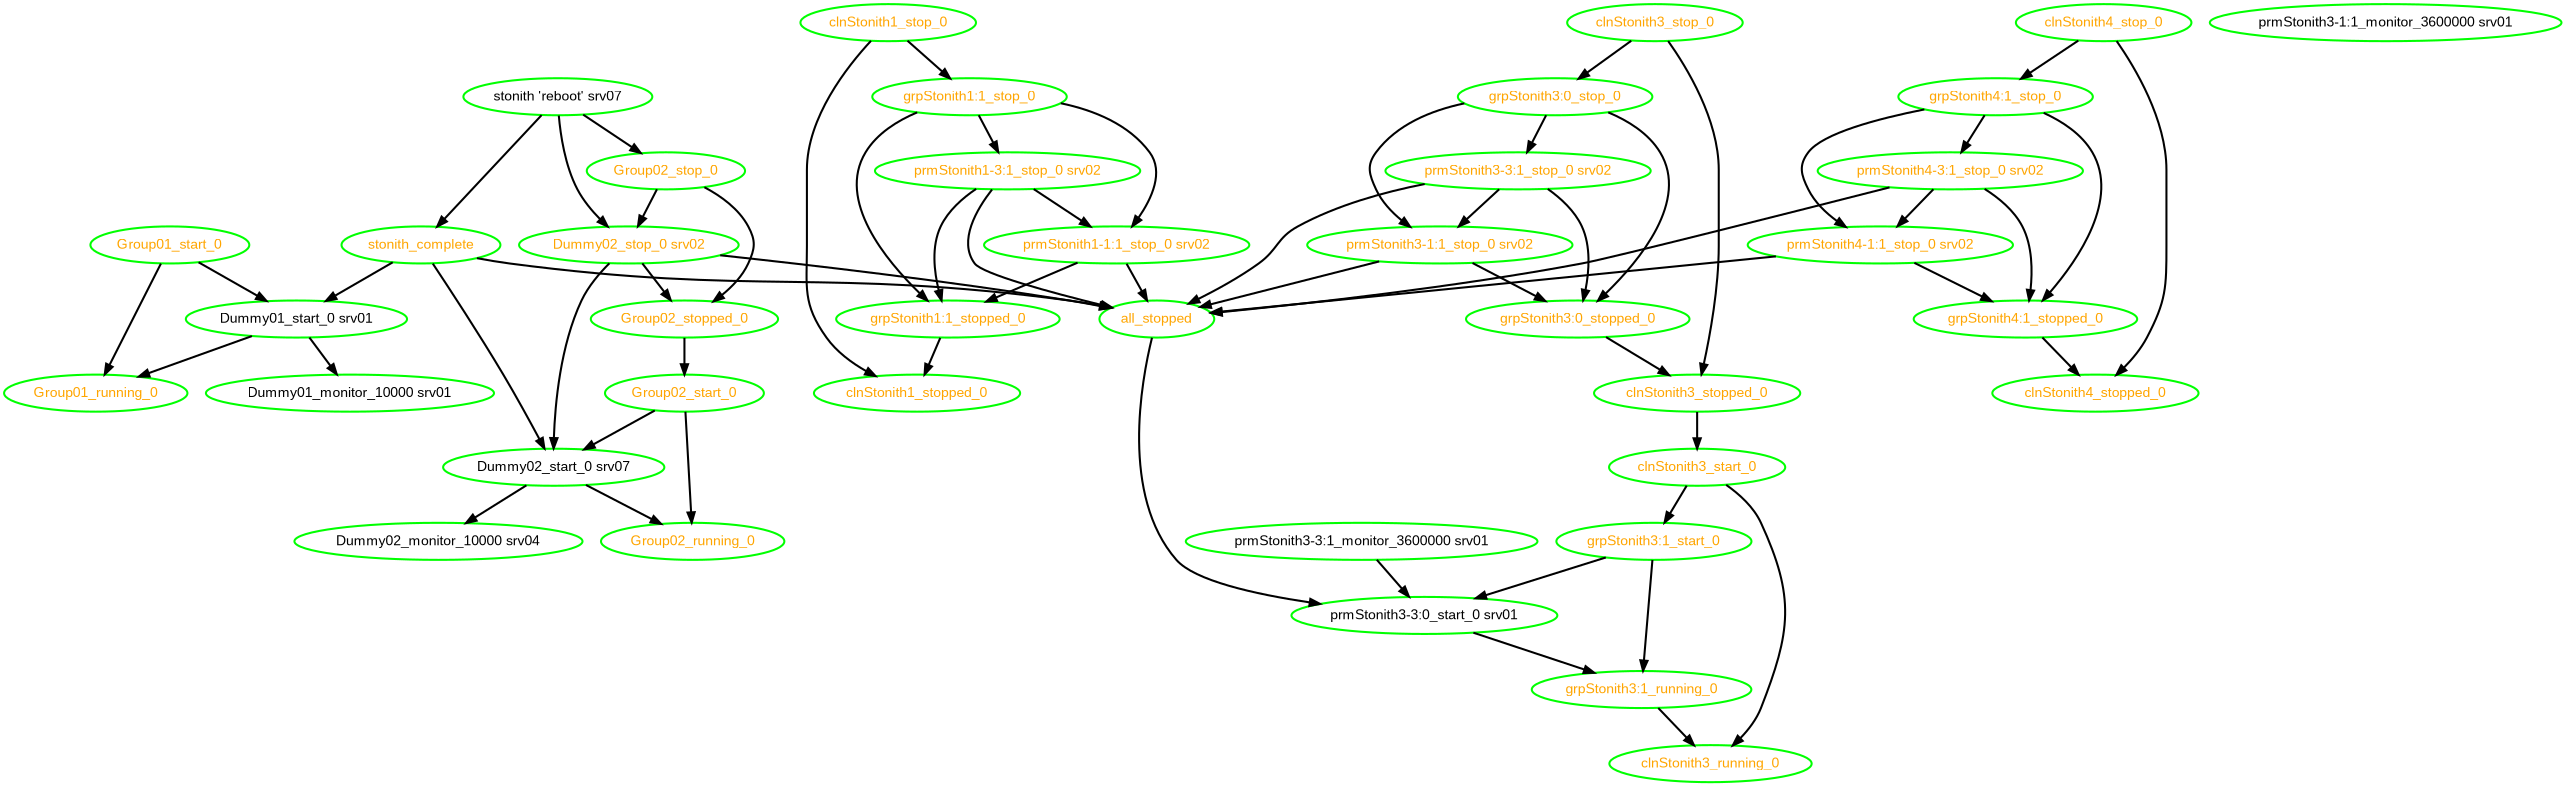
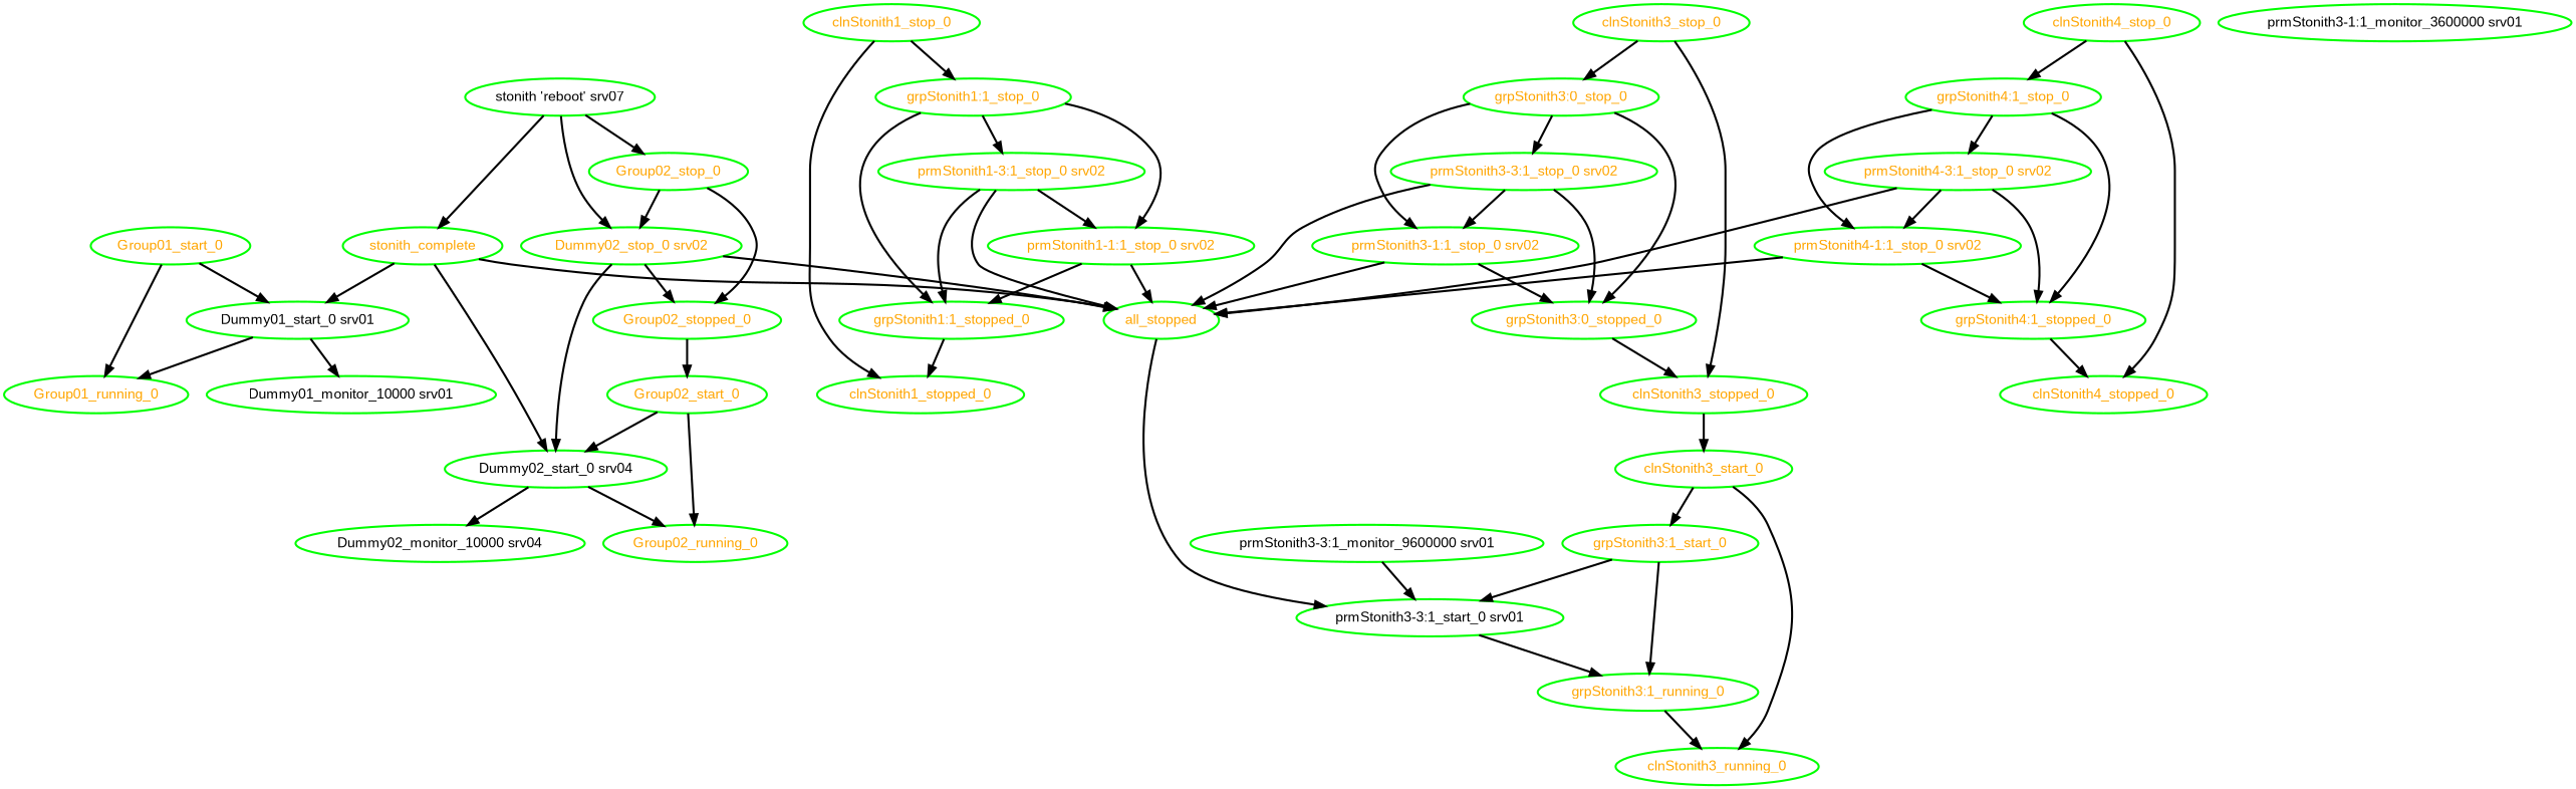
  digraph {
    fontname="Liberation Sans"
    node [color=green fontcolor=orange fontname="Liberation Sans" style=bold]
    edge [fontname="Liberation Sans" style=bold]
    "Dummy01_monitor_10000 srv01" [fontcolor=black]
    "Dummy01_start_0 srv01" [fontcolor=black]
    Group01_running_0
    "Dummy02_monitor_10000 srv04" [fontcolor=black]
-   "Dummy02_start_0 srv04" [fontcolor=black label="Dummy02_start_0 srv07"]
+   "Dummy02_start_0 srv04" [fontcolor=black]
    Group02_running_0
    "Dummy02_stop_0 srv02"
    Group02_stopped_0
    all_stopped
    Group02_start_0
-   "prmStonith3-3:1_start_0 srv01" [fontcolor=black label="prmStonith3-3:0_start_0 srv01"]
+   "prmStonith3-3:1_start_0 srv01" [fontcolor=black]
    "grpStonith3:1_running_0"
    Group01_start_0
    Group02_stop_0
    clnStonith3_running_0
-   "prmStonith3-3:1_monitor_3600000 srv01" [fontcolor=black]
+   "prmStonith3-3:1_monitor_3600000 srv01" [fontcolor=black label="prmStonith3-3:1_monitor_9600000 srv01"]
    clnStonith1_stop_0
    clnStonith1_stopped_0
    "grpStonith1:1_stop_0"
    "grpStonith1:1_stopped_0"
    "prmStonith1-1:1_stop_0 srv02"
    "prmStonith1-3:1_stop_0 srv02"
    clnStonith3_start_0
    "grpStonith3:1_start_0"
    clnStonith3_stop_0
    clnStonith3_stopped_0
    "grpStonith3:0_stop_0"
    "grpStonith3:0_stopped_0"
    "prmStonith3-1:1_stop_0 srv02"
    "prmStonith3-3:1_stop_0 srv02"
    clnStonith4_stop_0
    clnStonith4_stopped_0
    "grpStonith4:1_stop_0"
    "grpStonith4:1_stopped_0"
    "prmStonith4-1:1_stop_0 srv02"
    "prmStonith4-3:1_stop_0 srv02"
    "prmStonith3-1:1_monitor_3600000 srv01" [fontcolor=black]
    n38 [fontcolor=black label="stonith 'reboot' srv07"]
    stonith_complete
    "Dummy01_start_0 srv01" -> "Dummy01_monitor_10000 srv01"
    "Dummy01_start_0 srv01" -> Group01_running_0
    "Dummy02_start_0 srv04" -> "Dummy02_monitor_10000 srv04"
    "Dummy02_start_0 srv04" -> Group02_running_0
    "Dummy02_stop_0 srv02" -> "Dummy02_start_0 srv04"
    "Dummy02_stop_0 srv02" -> Group02_stopped_0
    "Dummy02_stop_0 srv02" -> all_stopped
    Group02_stopped_0 -> Group02_start_0
    all_stopped -> "prmStonith3-3:1_start_0 srv01"
    Group02_start_0 -> "Dummy02_start_0 srv04"
    Group02_start_0 -> Group02_running_0
    "prmStonith3-3:1_start_0 srv01" -> "grpStonith3:1_running_0"
    "grpStonith3:1_running_0" -> clnStonith3_running_0
    Group01_start_0 -> "Dummy01_start_0 srv01"
    Group01_start_0 -> Group01_running_0
    Group02_stop_0 -> "Dummy02_stop_0 srv02"
    Group02_stop_0 -> Group02_stopped_0
    "prmStonith3-3:1_monitor_3600000 srv01" -> "prmStonith3-3:1_start_0 srv01"
    clnStonith1_stop_0 -> clnStonith1_stopped_0
    clnStonith1_stop_0 -> "grpStonith1:1_stop_0"
    "grpStonith1:1_stop_0" -> "grpStonith1:1_stopped_0"
    "grpStonith1:1_stop_0" -> "prmStonith1-1:1_stop_0 srv02"
    "grpStonith1:1_stop_0" -> "prmStonith1-3:1_stop_0 srv02"
    "grpStonith1:1_stopped_0" -> clnStonith1_stopped_0
    "prmStonith1-1:1_stop_0 srv02" -> all_stopped
    "prmStonith1-1:1_stop_0 srv02" -> "grpStonith1:1_stopped_0"
    "prmStonith1-3:1_stop_0 srv02" -> all_stopped
    "prmStonith1-3:1_stop_0 srv02" -> "grpStonith1:1_stopped_0"
    "prmStonith1-3:1_stop_0 srv02" -> "prmStonith1-1:1_stop_0 srv02"
    clnStonith3_start_0 -> clnStonith3_running_0
    clnStonith3_start_0 -> "grpStonith3:1_start_0"
    "grpStonith3:1_start_0" -> "prmStonith3-3:1_start_0 srv01"
    "grpStonith3:1_start_0" -> "grpStonith3:1_running_0"
    clnStonith3_stop_0 -> clnStonith3_stopped_0
    clnStonith3_stop_0 -> "grpStonith3:0_stop_0"
    clnStonith3_stopped_0 -> clnStonith3_start_0
    "grpStonith3:0_stop_0" -> "grpStonith3:0_stopped_0"
    "grpStonith3:0_stop_0" -> "prmStonith3-1:1_stop_0 srv02"
    "grpStonith3:0_stop_0" -> "prmStonith3-3:1_stop_0 srv02"
    "grpStonith3:0_stopped_0" -> clnStonith3_stopped_0
    "prmStonith3-1:1_stop_0 srv02" -> all_stopped
    "prmStonith3-1:1_stop_0 srv02" -> "grpStonith3:0_stopped_0"
    "prmStonith3-3:1_stop_0 srv02" -> all_stopped
    "prmStonith3-3:1_stop_0 srv02" -> "grpStonith3:0_stopped_0"
    "prmStonith3-3:1_stop_0 srv02" -> "prmStonith3-1:1_stop_0 srv02"
    clnStonith4_stop_0 -> clnStonith4_stopped_0
    clnStonith4_stop_0 -> "grpStonith4:1_stop_0"
    "grpStonith4:1_stop_0" -> "grpStonith4:1_stopped_0"
    "grpStonith4:1_stop_0" -> "prmStonith4-1:1_stop_0 srv02"
    "grpStonith4:1_stop_0" -> "prmStonith4-3:1_stop_0 srv02"
    "grpStonith4:1_stopped_0" -> clnStonith4_stopped_0
    "prmStonith4-1:1_stop_0 srv02" -> all_stopped
    "prmStonith4-1:1_stop_0 srv02" -> "grpStonith4:1_stopped_0"
    "prmStonith4-3:1_stop_0 srv02" -> all_stopped
    "prmStonith4-3:1_stop_0 srv02" -> "grpStonith4:1_stopped_0"
    "prmStonith4-3:1_stop_0 srv02" -> "prmStonith4-1:1_stop_0 srv02"
    n38 -> "Dummy02_stop_0 srv02"
    n38 -> Group02_stop_0
    n38 -> stonith_complete
    stonith_complete -> "Dummy01_start_0 srv01"
    stonith_complete -> "Dummy02_start_0 srv04"
    stonith_complete -> all_stopped
  }
